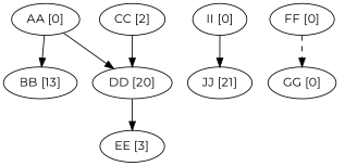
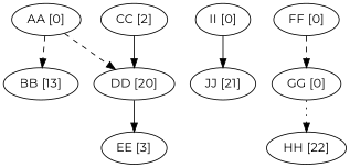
  digraph {
    fontname=Montserrat
    node [fontname=Montserrat]
    edge [fontname=Montserrat style=dashed]
    n1 [label="AA [0]"]
    n2 [label="BB [13]"]
    n3 [label="DD [20]"]
    n4 [label="EE [3]"]
    n5 [label="II [0]"]
    n6 [label="JJ [21]"]
    n7 [label="CC [2]"]
    n8 [label="FF [0]"]
    n9 [label="GG [0]"]
-   n1 -> n2 [style=solid]
-   n1 -> n3 [style=solid]
+   n10 [label="HH [22]"]
+   n1 -> n2
+   n1 -> n3
    n3 -> n4 [style=solid]
    n5 -> n6 [style=solid]
    n7 -> n3 [style=solid]
    n8 -> n9
+   n9 -> n10 [style=dotted]
  }
